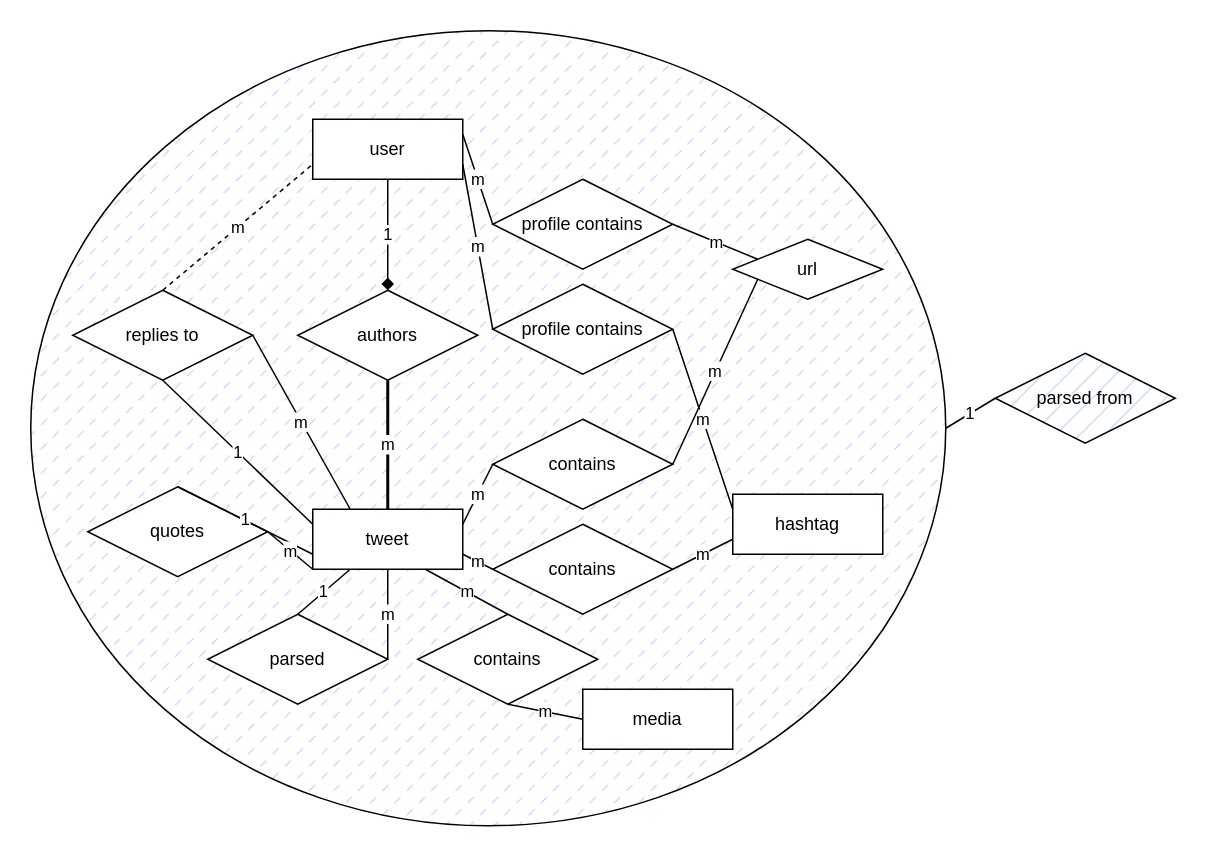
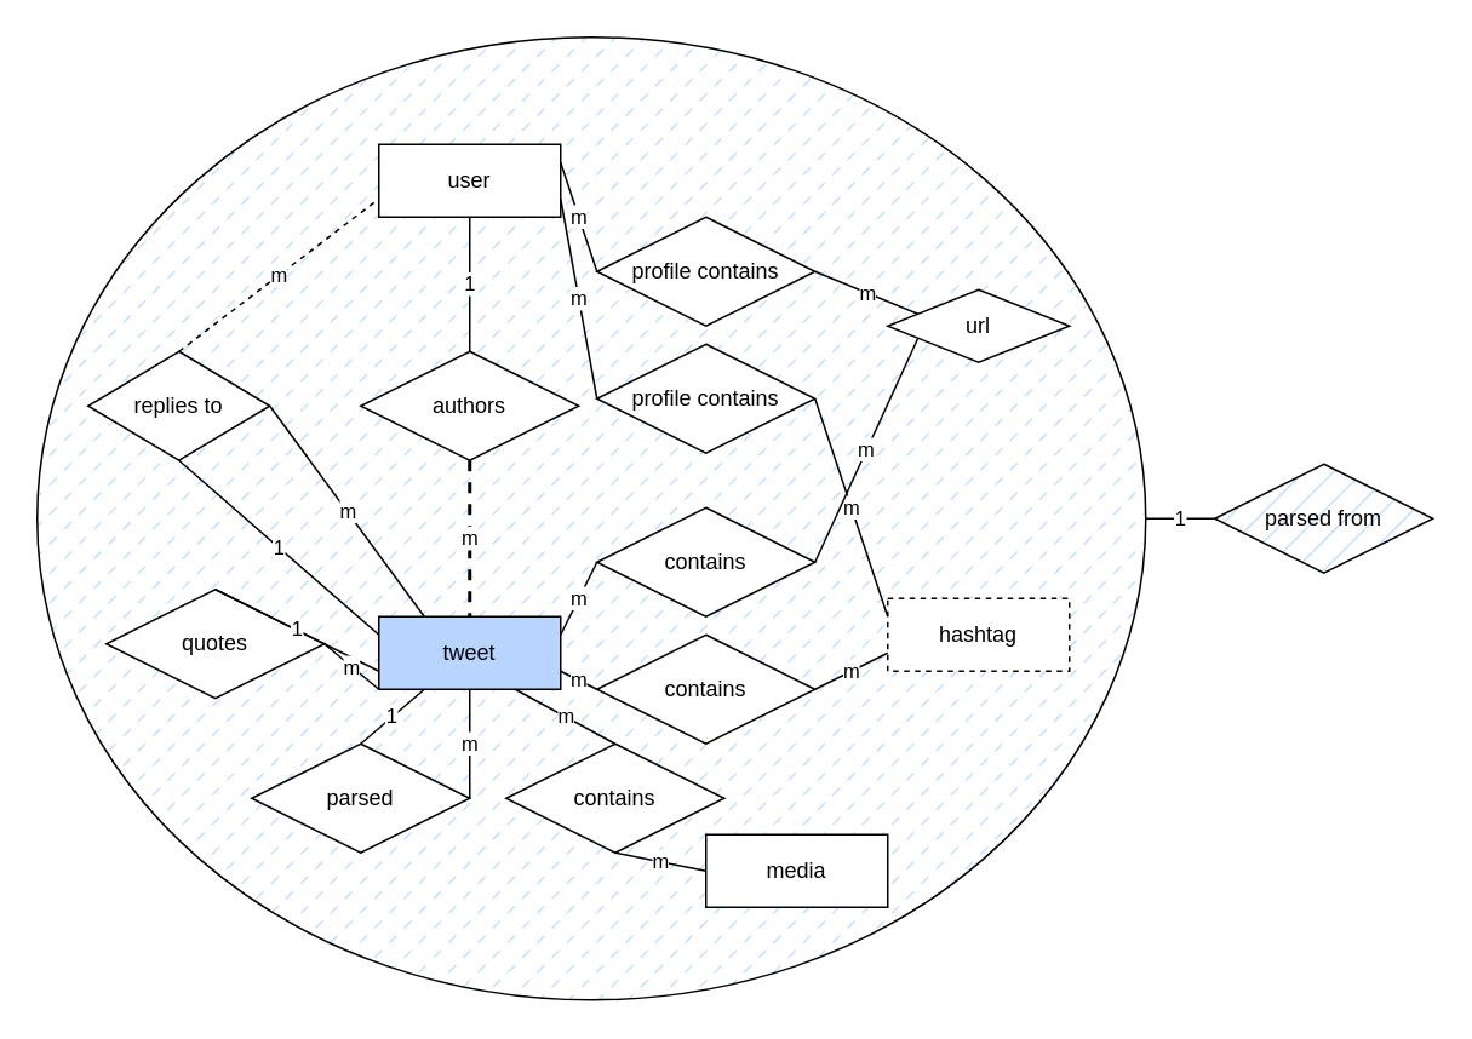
  <mxCell id="0" />
  <mxCell id="1" parent="0" />
- <mxCell id="2" value="parsed from" style="shape=rhombus;perimeter=rhombusPerimeter;whiteSpace=wrap;html=1;align=center;fillStyle=hatch;fillColor=#B7D5FF;" parent="1" vertex="1"><mxGeometry x="663" y="235" width="120" height="60" as="geometry" /></mxCell>
+ <mxCell id="2" value="parsed from" style="shape=rhombus;perimeter=rhombusPerimeter;whiteSpace=wrap;html=1;align=center;fillStyle=hatch;fillColor=#B7D5FF;" parent="1" vertex="1"><mxGeometry x="668" y="255" width="120" height="60" as="geometry" /></mxCell>
  <mxCell id="3" value="1" style="endArrow=none;html=1;rounded=0;exitX=1;exitY=0.5;exitDx=0;exitDy=0;entryX=0;entryY=0.5;entryDx=0;entryDy=0;" parent="1" source="4" target="2" edge="1"><mxGeometry relative="1" as="geometry"><mxPoint x="698" y="369" as="sourcePoint" /><mxPoint x="858" y="369" as="targetPoint" /></mxGeometry></mxCell>
  <mxCell id="4" value="" style="ellipse;whiteSpace=wrap;html=1;fillStyle=dashed;fillColor=#B7D5FF;" parent="1" vertex="1"><mxGeometry x="20" y="20" width="610" height="530" as="geometry" /></mxCell>
- <mxCell id="5" value="tweet" style="whiteSpace=wrap;html=1;align=center;" parent="1" vertex="1"><mxGeometry x="208" y="339" width="100" height="40" as="geometry" /></mxCell>
+ <mxCell id="5" value="tweet" style="whiteSpace=wrap;html=1;align=center;fillColor=#b7d5ff;" parent="1" vertex="1"><mxGeometry x="208" y="339" width="100" height="40" as="geometry" /></mxCell>
  <mxCell id="6" value="user" style="whiteSpace=wrap;html=1;align=center;" parent="1" vertex="1"><mxGeometry x="208" y="79" width="100" height="40" as="geometry" /></mxCell>
  <mxCell id="7" value="authors" style="shape=rhombus;perimeter=rhombusPerimeter;whiteSpace=wrap;html=1;align=center;" parent="1" vertex="1"><mxGeometry x="198" y="193" width="120" height="60" as="geometry" /></mxCell>
- <mxCell id="8" value="1" style="endArrow=diamond;html=1;rounded=0;exitX=0.5;exitY=1;exitDx=0;exitDy=0;" parent="1" source="6" target="7" edge="1"><mxGeometry relative="1" as="geometry"><mxPoint x="488" y="259" as="sourcePoint" /><mxPoint x="648" y="259" as="targetPoint" /></mxGeometry></mxCell>
- <mxCell id="9" value="m" style="endArrow=none;html=1;rounded=0;exitX=0.5;exitY=1;exitDx=0;exitDy=0;entryX=0.5;entryY=0;entryDx=0;entryDy=0;strokeWidth=2;" parent="1" source="7" target="5" edge="1"><mxGeometry relative="1" as="geometry"><mxPoint x="488" y="259" as="sourcePoint" /><mxPoint x="648" y="259" as="targetPoint" /></mxGeometry></mxCell>
- <mxCell id="10" value="replies to" style="shape=rhombus;perimeter=rhombusPerimeter;whiteSpace=wrap;html=1;align=center;" parent="1" vertex="1"><mxGeometry x="48" y="193" width="120" height="60" as="geometry" /></mxCell>
+ <mxCell id="8" value="1" style="endArrow=none;html=1;rounded=0;exitX=0.5;exitY=1;exitDx=0;exitDy=0;" parent="1" source="6" target="7" edge="1"><mxGeometry relative="1" as="geometry"><mxPoint x="488" y="259" as="sourcePoint" /><mxPoint x="648" y="259" as="targetPoint" /></mxGeometry></mxCell>
+ <mxCell id="9" value="m" style="endArrow=none;html=1;rounded=0;exitX=0.5;exitY=1;exitDx=0;exitDy=0;entryX=0.5;entryY=0;entryDx=0;entryDy=0;strokeWidth=2;dashed=1;" parent="1" source="7" target="5" edge="1"><mxGeometry relative="1" as="geometry"><mxPoint x="488" y="259" as="sourcePoint" /><mxPoint x="648" y="259" as="targetPoint" /></mxGeometry></mxCell>
+ <mxCell id="10" value="replies to" style="shape=rhombus;perimeter=rhombusPerimeter;whiteSpace=wrap;html=1;align=center;" parent="1" vertex="1"><mxGeometry x="48" y="193" width="100" height="60" as="geometry" /></mxCell>
  <mxCell id="11" value="1" style="endArrow=none;html=1;rounded=0;exitX=0.5;exitY=1;exitDx=0;exitDy=0;entryX=0;entryY=0.25;entryDx=0;entryDy=0;" parent="1" source="10" target="5" edge="1"><mxGeometry relative="1" as="geometry"><mxPoint x="88" y="299" as="sourcePoint" /><mxPoint x="248" y="299" as="targetPoint" /></mxGeometry></mxCell>
  <mxCell id="12" value="m" style="endArrow=none;html=1;rounded=0;exitX=0.5;exitY=0;exitDx=0;exitDy=0;entryX=0;entryY=0.75;entryDx=0;entryDy=0;dashed=1;" parent="1" source="10" target="6" edge="1"><mxGeometry relative="1" as="geometry"><mxPoint x="488" y="259" as="sourcePoint" /><mxPoint x="158" y="109" as="targetPoint" /></mxGeometry></mxCell>
  <mxCell id="13" value="m" style="endArrow=none;html=1;rounded=0;exitX=1;exitY=0.5;exitDx=0;exitDy=0;entryX=0.25;entryY=0;entryDx=0;entryDy=0;" parent="1" source="10" target="5" edge="1"><mxGeometry relative="1" as="geometry"><mxPoint x="138" y="269" as="sourcePoint" /><mxPoint x="298" y="269" as="targetPoint" /></mxGeometry></mxCell>
  <mxCell id="14" value="quotes" style="shape=rhombus;perimeter=rhombusPerimeter;whiteSpace=wrap;html=1;align=center;" parent="1" vertex="1"><mxGeometry x="58" y="324" width="120" height="60" as="geometry" /></mxCell>
  <mxCell id="15" value="parsed" style="shape=rhombus;perimeter=rhombusPerimeter;whiteSpace=wrap;html=1;align=center;" parent="1" vertex="1"><mxGeometry x="138" y="409" width="120" height="60" as="geometry" /></mxCell>
  <mxCell id="16" value="1" style="endArrow=none;html=1;rounded=0;entryX=0;entryY=0.75;entryDx=0;entryDy=0;exitX=0.5;exitY=0;exitDx=0;exitDy=0;" parent="1" source="14" target="5" edge="1"><mxGeometry relative="1" as="geometry"><mxPoint x="488" y="259" as="sourcePoint" /><mxPoint x="648" y="259" as="targetPoint" /></mxGeometry></mxCell>
  <mxCell id="17" value="m" style="endArrow=none;html=1;rounded=0;exitX=1;exitY=0.5;exitDx=0;exitDy=0;entryX=0;entryY=1;entryDx=0;entryDy=0;" parent="1" source="14" target="5" edge="1"><mxGeometry relative="1" as="geometry"><mxPoint x="488" y="259" as="sourcePoint" /><mxPoint x="648" y="259" as="targetPoint" /></mxGeometry></mxCell>
  <mxCell id="18" value="1" style="endArrow=none;html=1;rounded=0;exitX=0.5;exitY=0;exitDx=0;exitDy=0;entryX=0.25;entryY=1;entryDx=0;entryDy=0;" parent="1" source="15" target="5" edge="1"><mxGeometry relative="1" as="geometry"><mxPoint x="488" y="259" as="sourcePoint" /><mxPoint x="648" y="259" as="targetPoint" /></mxGeometry></mxCell>
  <mxCell id="19" value="m" style="endArrow=none;html=1;rounded=0;exitX=1;exitY=0.5;exitDx=0;exitDy=0;entryX=0.5;entryY=1;entryDx=0;entryDy=0;" parent="1" source="15" target="5" edge="1"><mxGeometry relative="1" as="geometry"><mxPoint x="488" y="259" as="sourcePoint" /><mxPoint x="648" y="259" as="targetPoint" /></mxGeometry></mxCell>
  <mxCell id="20" value="url" style="rhombus;whiteSpace=wrap;html=1;align=center;" parent="1" vertex="1"><mxGeometry x="488" y="159" width="100" height="40" as="geometry" /></mxCell>
- <mxCell id="21" value="hashtag" style="whiteSpace=wrap;html=1;align=center;" parent="1" vertex="1"><mxGeometry x="488" y="329" width="100" height="40" as="geometry" /></mxCell>
+ <mxCell id="21" value="hashtag" style="whiteSpace=wrap;html=1;align=center;dashed=1;" parent="1" vertex="1"><mxGeometry x="488" y="329" width="100" height="40" as="geometry" /></mxCell>
  <mxCell id="22" value="profile contains" style="shape=rhombus;perimeter=rhombusPerimeter;whiteSpace=wrap;html=1;align=center;" parent="1" vertex="1"><mxGeometry x="328" y="119" width="120" height="60" as="geometry" /></mxCell>
  <mxCell id="23" value="profile contains" style="shape=rhombus;perimeter=rhombusPerimeter;whiteSpace=wrap;html=1;align=center;" parent="1" vertex="1"><mxGeometry x="328" y="189" width="120" height="60" as="geometry" /></mxCell>
  <mxCell id="24" value="contains" style="shape=rhombus;perimeter=rhombusPerimeter;whiteSpace=wrap;html=1;align=center;" parent="1" vertex="1"><mxGeometry x="328" y="279" width="120" height="60" as="geometry" /></mxCell>
  <mxCell id="25" value="contains" style="shape=rhombus;perimeter=rhombusPerimeter;whiteSpace=wrap;html=1;align=center;" parent="1" vertex="1"><mxGeometry x="328" y="349" width="120" height="60" as="geometry" /></mxCell>
  <mxCell id="26" value="m" style="endArrow=none;html=1;rounded=0;exitX=1;exitY=0.25;exitDx=0;exitDy=0;entryX=0;entryY=0.5;entryDx=0;entryDy=0;" parent="1" source="6" target="22" edge="1"><mxGeometry relative="1" as="geometry"><mxPoint x="488" y="259" as="sourcePoint" /><mxPoint x="648" y="259" as="targetPoint" /></mxGeometry></mxCell>
  <mxCell id="27" value="m" style="endArrow=none;html=1;rounded=0;exitX=1;exitY=0.75;exitDx=0;exitDy=0;entryX=0;entryY=0.5;entryDx=0;entryDy=0;" parent="1" source="6" target="23" edge="1"><mxGeometry relative="1" as="geometry"><mxPoint x="488" y="259" as="sourcePoint" /><mxPoint x="648" y="259" as="targetPoint" /></mxGeometry></mxCell>
  <mxCell id="28" value="m" style="endArrow=none;html=1;rounded=0;exitX=1;exitY=0.25;exitDx=0;exitDy=0;entryX=0;entryY=0.5;entryDx=0;entryDy=0;" parent="1" source="5" target="24" edge="1"><mxGeometry relative="1" as="geometry"><mxPoint x="488" y="259" as="sourcePoint" /><mxPoint x="648" y="259" as="targetPoint" /></mxGeometry></mxCell>
  <mxCell id="29" value="m" style="endArrow=none;html=1;rounded=0;exitX=1;exitY=0.75;exitDx=0;exitDy=0;entryX=0;entryY=0.5;entryDx=0;entryDy=0;" parent="1" source="5" target="25" edge="1"><mxGeometry relative="1" as="geometry"><mxPoint x="488" y="259" as="sourcePoint" /><mxPoint x="648" y="259" as="targetPoint" /></mxGeometry></mxCell>
  <mxCell id="30" value="m" style="endArrow=none;html=1;rounded=0;exitX=1;exitY=0.5;exitDx=0;exitDy=0;entryX=0;entryY=0.25;entryDx=0;entryDy=0;" parent="1" source="22" target="20" edge="1"><mxGeometry relative="1" as="geometry"><mxPoint x="488" y="259" as="sourcePoint" /><mxPoint x="648" y="259" as="targetPoint" /></mxGeometry></mxCell>
  <mxCell id="31" value="m" style="endArrow=none;html=1;rounded=0;exitX=1;exitY=0.5;exitDx=0;exitDy=0;entryX=0;entryY=0.25;entryDx=0;entryDy=0;" parent="1" source="23" target="21" edge="1"><mxGeometry relative="1" as="geometry"><mxPoint x="488" y="259" as="sourcePoint" /><mxPoint x="648" y="259" as="targetPoint" /></mxGeometry></mxCell>
  <mxCell id="32" value="m" style="endArrow=none;html=1;rounded=0;exitX=1;exitY=0.5;exitDx=0;exitDy=0;entryX=0;entryY=0.75;entryDx=0;entryDy=0;" parent="1" source="24" target="20" edge="1"><mxGeometry relative="1" as="geometry"><mxPoint x="488" y="259" as="sourcePoint" /><mxPoint x="648" y="259" as="targetPoint" /></mxGeometry></mxCell>
  <mxCell id="33" value="m" style="endArrow=none;html=1;rounded=0;exitX=1;exitY=0.5;exitDx=0;exitDy=0;entryX=0;entryY=0.75;entryDx=0;entryDy=0;" parent="1" source="25" target="21" edge="1"><mxGeometry relative="1" as="geometry"><mxPoint x="488" y="259" as="sourcePoint" /><mxPoint x="648" y="259" as="targetPoint" /></mxGeometry></mxCell>
  <mxCell id="34" value="media" style="whiteSpace=wrap;html=1;align=center;" vertex="1" parent="1"><mxGeometry x="388" y="459" width="100" height="40" as="geometry" /></mxCell>
  <mxCell id="35" value="contains" style="shape=rhombus;perimeter=rhombusPerimeter;whiteSpace=wrap;html=1;align=center;" vertex="1" parent="1"><mxGeometry x="278" y="409" width="120" height="60" as="geometry" /></mxCell>
  <mxCell id="36" value="m" style="endArrow=none;html=1;rounded=0;entryX=0.75;entryY=1;entryDx=0;entryDy=0;exitX=0.5;exitY=0;exitDx=0;exitDy=0;" edge="1" parent="1" source="35" target="5"><mxGeometry width="50" height="50" relative="1" as="geometry"><mxPoint x="488" y="299" as="sourcePoint" /><mxPoint x="538" y="249" as="targetPoint" /></mxGeometry></mxCell>
  <mxCell id="37" value="m" style="endArrow=none;html=1;rounded=0;exitX=0.5;exitY=1;exitDx=0;exitDy=0;entryX=0;entryY=0.5;entryDx=0;entryDy=0;" edge="1" parent="1" source="35" target="34"><mxGeometry relative="1" as="geometry"><mxPoint x="428" y="269" as="sourcePoint" /><mxPoint x="588" y="269" as="targetPoint" /></mxGeometry></mxCell>
